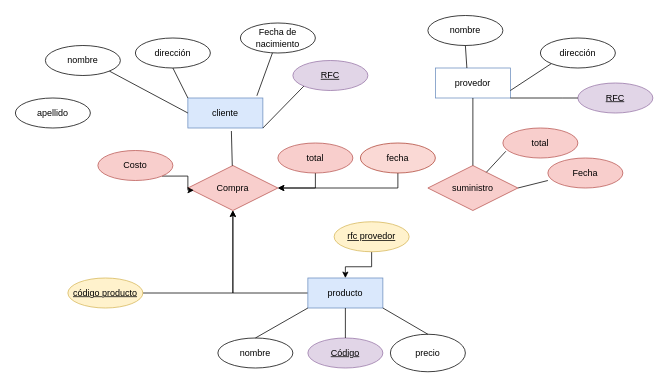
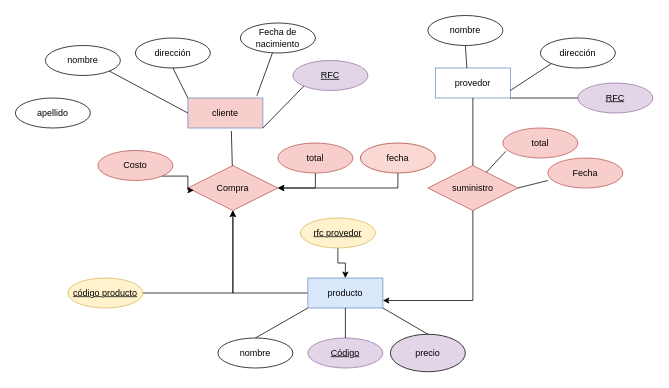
  <mxCell id="0" />
  <mxCell id="1" parent="0" />
- <mxCell id="2" value="cliente" style="whiteSpace=wrap;html=1;align=center;fillColor=#dae8fc;strokeColor=#6c8ebf;" parent="1" vertex="1"><mxGeometry x="250" y="130" width="100" height="40" as="geometry" /></mxCell>
+ <mxCell id="2" value="cliente" style="whiteSpace=wrap;html=1;align=center;fillColor=#f8cecc;strokeColor=#6c8ebf;" parent="1" vertex="1"><mxGeometry x="250" y="130" width="100" height="40" as="geometry" /></mxCell>
  <mxCell id="3" style="edgeStyle=orthogonalEdgeStyle;rounded=0;orthogonalLoop=1;jettySize=auto;html=1;exitX=0;exitY=0.5;exitDx=0;exitDy=0;entryX=0.5;entryY=1;entryDx=0;entryDy=0;" parent="1" source="4" target="15" edge="1"><mxGeometry relative="1" as="geometry" /></mxCell>
  <mxCell id="4" value="producto" style="whiteSpace=wrap;html=1;align=center;fillColor=#dae8fc;strokeColor=#6c8ebf;" parent="1" vertex="1"><mxGeometry x="410" y="370" width="100" height="40" as="geometry" /></mxCell>
  <mxCell id="5" value="provedor" style="whiteSpace=wrap;html=1;align=center;fillColor=#ffffff;strokeColor=#6c8ebf;" parent="1" vertex="1"><mxGeometry x="580" y="90" width="100" height="40" as="geometry" /></mxCell>
  <mxCell id="6" value="" style="endArrow=none;html=1;rounded=0;exitX=0.92;exitY=-0.075;exitDx=0;exitDy=0;exitPerimeter=0;" parent="1" source="2" target="7" edge="1"><mxGeometry width="50" height="50" relative="1" as="geometry"><mxPoint x="360" y="120" as="sourcePoint" /><mxPoint x="290" y="120" as="targetPoint" /></mxGeometry></mxCell>
  <mxCell id="7" value="&lt;font style=&quot;vertical-align: inherit;&quot;&gt;&lt;font style=&quot;vertical-align: inherit;&quot;&gt;Fecha de nacimiento&lt;/font&gt;&lt;/font&gt;" style="ellipse;whiteSpace=wrap;html=1;align=center;" parent="1" vertex="1"><mxGeometry x="320" y="30" width="100" height="40" as="geometry" /></mxCell>
  <mxCell id="8" value="&lt;font style=&quot;vertical-align: inherit;&quot;&gt;&lt;font style=&quot;vertical-align: inherit;&quot;&gt;dirección&lt;/font&gt;&lt;/font&gt;" style="ellipse;whiteSpace=wrap;html=1;align=center;" parent="1" vertex="1"><mxGeometry x="180" y="50" width="100" height="40" as="geometry" /></mxCell>
  <mxCell id="9" value="" style="endArrow=none;html=1;rounded=0;exitX=0;exitY=0;exitDx=0;exitDy=0;entryX=0.5;entryY=1;entryDx=0;entryDy=0;" parent="1" source="2" target="8" edge="1"><mxGeometry width="50" height="50" relative="1" as="geometry"><mxPoint x="310" y="440" as="sourcePoint" /><mxPoint x="200" y="100" as="targetPoint" /></mxGeometry></mxCell>
  <mxCell id="10" value="&lt;font style=&quot;vertical-align: inherit;&quot;&gt;&lt;font style=&quot;vertical-align: inherit;&quot;&gt;nombre&lt;/font&gt;&lt;/font&gt;" style="ellipse;whiteSpace=wrap;html=1;align=center;" parent="1" vertex="1"><mxGeometry x="60" y="60" width="100" height="40" as="geometry" /></mxCell>
  <mxCell id="11" value="&lt;font style=&quot;vertical-align: inherit;&quot;&gt;&lt;font style=&quot;vertical-align: inherit;&quot;&gt;RFC&lt;/font&gt;&lt;/font&gt;" style="ellipse;whiteSpace=wrap;html=1;align=center;fontStyle=4;fillColor=#e1d5e7;strokeColor=#9673a6;" parent="1" vertex="1"><mxGeometry x="390" y="80" width="100" height="40" as="geometry" /></mxCell>
  <mxCell id="12" value="&lt;font style=&quot;vertical-align: inherit;&quot;&gt;&lt;font style=&quot;vertical-align: inherit;&quot;&gt;apellido&lt;/font&gt;&lt;/font&gt;" style="ellipse;whiteSpace=wrap;html=1;align=center;" parent="1" vertex="1"><mxGeometry x="20" y="130" width="100" height="40" as="geometry" /></mxCell>
  <mxCell id="13" value="" style="endArrow=none;html=1;rounded=0;entryX=1;entryY=1;entryDx=0;entryDy=0;exitX=0;exitY=0.5;exitDx=0;exitDy=0;" parent="1" source="2" target="10" edge="1"><mxGeometry width="50" height="50" relative="1" as="geometry"><mxPoint x="310" y="440" as="sourcePoint" /><mxPoint x="360" y="390" as="targetPoint" /></mxGeometry></mxCell>
  <mxCell id="14" value="" style="endArrow=none;html=1;rounded=0;entryX=0;entryY=1;entryDx=0;entryDy=0;exitX=1;exitY=1;exitDx=0;exitDy=0;" parent="1" source="2" target="11" edge="1"><mxGeometry width="50" height="50" relative="1" as="geometry"><mxPoint x="310" y="440" as="sourcePoint" /><mxPoint x="360" y="390" as="targetPoint" /></mxGeometry></mxCell>
  <mxCell id="15" value="&lt;font style=&quot;vertical-align: inherit;&quot;&gt;&lt;font style=&quot;vertical-align: inherit;&quot;&gt;Compra&lt;/font&gt;&lt;/font&gt;" style="shape=rhombus;perimeter=rhombusPerimeter;whiteSpace=wrap;html=1;align=center;fillColor=#f8cecc;strokeColor=#b85450;" parent="1" vertex="1"><mxGeometry x="250" y="220" width="120" height="60" as="geometry" /></mxCell>
  <mxCell id="16" value="&lt;font style=&quot;vertical-align: inherit;&quot;&gt;&lt;font style=&quot;vertical-align: inherit;&quot;&gt;nombre&lt;/font&gt;&lt;/font&gt;" style="ellipse;whiteSpace=wrap;html=1;align=center;" parent="1" vertex="1"><mxGeometry x="570" y="20" width="100" height="40" as="geometry" /></mxCell>
  <mxCell id="17" value="&lt;font style=&quot;vertical-align: inherit;&quot;&gt;&lt;font style=&quot;vertical-align: inherit;&quot;&gt;&lt;font style=&quot;vertical-align: inherit;&quot;&gt;&lt;font style=&quot;vertical-align: inherit;&quot;&gt;dirección&lt;/font&gt;&lt;/font&gt;&lt;/font&gt;&lt;/font&gt;" style="ellipse;whiteSpace=wrap;html=1;align=center;" parent="1" vertex="1"><mxGeometry x="720" y="50" width="100" height="40" as="geometry" /></mxCell>
  <mxCell id="18" value="&lt;font style=&quot;vertical-align: inherit;&quot;&gt;&lt;font style=&quot;vertical-align: inherit;&quot;&gt;RFC&lt;/font&gt;&lt;/font&gt;" style="ellipse;whiteSpace=wrap;html=1;align=center;fontStyle=4;fillColor=#e1d5e7;strokeColor=#9673a6;" parent="1" vertex="1"><mxGeometry x="770" y="110" width="100" height="40" as="geometry" /></mxCell>
  <mxCell id="19" value="" style="endArrow=none;html=1;rounded=0;entryX=0;entryY=1;entryDx=0;entryDy=0;exitX=1;exitY=0.75;exitDx=0;exitDy=0;" parent="1" source="5" target="17" edge="1"><mxGeometry width="50" height="50" relative="1" as="geometry"><mxPoint x="680" y="125" as="sourcePoint" /><mxPoint x="730" y="75" as="targetPoint" /></mxGeometry></mxCell>
  <mxCell id="20" value="" style="endArrow=none;html=1;rounded=0;entryX=0.5;entryY=1;entryDx=0;entryDy=0;exitX=0.42;exitY=0;exitDx=0;exitDy=0;exitPerimeter=0;" parent="1" source="5" target="16" edge="1"><mxGeometry width="50" height="50" relative="1" as="geometry"><mxPoint x="310" y="440" as="sourcePoint" /><mxPoint x="360" y="390" as="targetPoint" /></mxGeometry></mxCell>
  <mxCell id="21" value="" style="endArrow=none;html=1;rounded=0;exitX=1;exitY=1;exitDx=0;exitDy=0;entryX=0;entryY=0.5;entryDx=0;entryDy=0;" parent="1" source="5" target="18" edge="1"><mxGeometry width="50" height="50" relative="1" as="geometry"><mxPoint x="310" y="440" as="sourcePoint" /><mxPoint x="760" y="130" as="targetPoint" /><Array as="points"><mxPoint x="750" y="130" /></Array></mxGeometry></mxCell>
  <mxCell id="22" value="" style="endArrow=none;html=1;rounded=0;exitX=0.58;exitY=1.1;exitDx=0;exitDy=0;exitPerimeter=0;" parent="1" source="2" target="15" edge="1"><mxGeometry width="50" height="50" relative="1" as="geometry"><mxPoint x="310" y="440" as="sourcePoint" /><mxPoint x="360" y="390" as="targetPoint" /></mxGeometry></mxCell>
  <mxCell id="23" style="edgeStyle=orthogonalEdgeStyle;rounded=0;orthogonalLoop=1;jettySize=auto;html=1;exitX=1;exitY=0.5;exitDx=0;exitDy=0;entryX=0.5;entryY=1;entryDx=0;entryDy=0;" parent="1" source="24" target="15" edge="1"><mxGeometry relative="1" as="geometry" /></mxCell>
  <mxCell id="24" value="código producto" style="ellipse;whiteSpace=wrap;html=1;align=center;fontStyle=4;fillColor=#fff2cc;strokeColor=#d6b656;" parent="1" vertex="1"><mxGeometry x="90" y="370" width="100" height="40" as="geometry" /></mxCell>
  <mxCell id="25" value="&lt;font style=&quot;vertical-align: inherit;&quot;&gt;&lt;font style=&quot;vertical-align: inherit;&quot;&gt;Código&lt;/font&gt;&lt;/font&gt;" style="ellipse;whiteSpace=wrap;html=1;align=center;fontStyle=4;fillColor=#e1d5e7;strokeColor=#9673a6;" parent="1" vertex="1"><mxGeometry x="410" y="450" width="100" height="40" as="geometry" /></mxCell>
  <mxCell id="26" value="" style="endArrow=none;html=1;rounded=0;entryX=0.5;entryY=0;entryDx=0;entryDy=0;" parent="1" target="25" edge="1"><mxGeometry width="50" height="50" relative="1" as="geometry"><mxPoint x="460" y="410" as="sourcePoint" /><mxPoint x="360" y="390" as="targetPoint" /></mxGeometry></mxCell>
+ <mxCell id="27" style="edgeStyle=orthogonalEdgeStyle;rounded=0;orthogonalLoop=1;jettySize=auto;html=1;exitX=0.5;exitY=1;exitDx=0;exitDy=0;entryX=1;entryY=0.75;entryDx=0;entryDy=0;" parent="1" source="28" target="4" edge="1"><mxGeometry relative="1" as="geometry" /></mxCell>
  <mxCell id="28" value="&lt;font style=&quot;vertical-align: inherit;&quot;&gt;&lt;font style=&quot;vertical-align: inherit;&quot;&gt;suministro&lt;/font&gt;&lt;/font&gt;" style="shape=rhombus;perimeter=rhombusPerimeter;whiteSpace=wrap;html=1;align=center;fillColor=#f8cecc;strokeColor=#b85450;" parent="1" vertex="1"><mxGeometry x="570" y="220" width="120" height="60" as="geometry" /></mxCell>
  <mxCell id="29" value="" style="endArrow=none;html=1;rounded=0;entryX=0.5;entryY=1;entryDx=0;entryDy=0;exitX=0.5;exitY=0;exitDx=0;exitDy=0;" parent="1" source="28" target="5" edge="1"><mxGeometry width="50" height="50" relative="1" as="geometry"><mxPoint x="595" y="200" as="sourcePoint" /><mxPoint x="645" y="150" as="targetPoint" /></mxGeometry></mxCell>
  <mxCell id="30" style="edgeStyle=orthogonalEdgeStyle;rounded=0;orthogonalLoop=1;jettySize=auto;html=1;exitX=0.5;exitY=1;exitDx=0;exitDy=0;entryX=0.5;entryY=0;entryDx=0;entryDy=0;" parent="1" source="31" target="4" edge="1"><mxGeometry relative="1" as="geometry" /></mxCell>
- <mxCell id="31" value="&lt;font style=&quot;vertical-align: inherit;&quot;&gt;&lt;font style=&quot;vertical-align: inherit;&quot;&gt;rfc provedor&lt;/font&gt;&lt;/font&gt;" style="ellipse;html=1;align=center;whiteSpace=wrap;labelBackgroundColor=none;fontStyle=4;fillColor=#fff2cc;strokeColor=#d6b656;" parent="1" vertex="1"><mxGeometry x="445" y="295" width="100" height="40" as="geometry" /></mxCell>
+ <mxCell id="31" value="&lt;font style=&quot;vertical-align: inherit;&quot;&gt;&lt;font style=&quot;vertical-align: inherit;&quot;&gt;rfc provedor&lt;/font&gt;&lt;/font&gt;" style="ellipse;html=1;align=center;whiteSpace=wrap;labelBackgroundColor=none;fontStyle=4;fillColor=#fff2cc;strokeColor=#d6b656;" parent="1" vertex="1"><mxGeometry x="400" y="290" width="100" height="40" as="geometry" /></mxCell>
  <mxCell id="32" style="edgeStyle=orthogonalEdgeStyle;rounded=0;orthogonalLoop=1;jettySize=auto;html=1;exitX=1;exitY=1;exitDx=0;exitDy=0;entryX=0.067;entryY=0.55;entryDx=0;entryDy=0;entryPerimeter=0;" parent="1" source="33" target="15" edge="1"><mxGeometry relative="1" as="geometry" /></mxCell>
  <mxCell id="33" value="&lt;font style=&quot;vertical-align: inherit;&quot;&gt;&lt;font style=&quot;vertical-align: inherit;&quot;&gt;Costo&lt;/font&gt;&lt;/font&gt;" style="ellipse;whiteSpace=wrap;html=1;align=center;labelBackgroundColor=none;fillColor=#f8cecc;strokeColor=#b85450;" parent="1" vertex="1"><mxGeometry x="130" y="200" width="100" height="40" as="geometry" /></mxCell>
  <mxCell id="34" style="edgeStyle=orthogonalEdgeStyle;rounded=0;orthogonalLoop=1;jettySize=auto;html=1;exitX=0.5;exitY=1;exitDx=0;exitDy=0;entryX=1;entryY=0.5;entryDx=0;entryDy=0;" parent="1" source="35" target="15" edge="1"><mxGeometry relative="1" as="geometry" /></mxCell>
  <mxCell id="35" value="&lt;font style=&quot;vertical-align: inherit;&quot;&gt;&lt;font style=&quot;vertical-align: inherit;&quot;&gt;total&lt;/font&gt;&lt;/font&gt;" style="ellipse;whiteSpace=wrap;html=1;align=center;labelBackgroundColor=none;fillColor=#f8cecc;strokeColor=#b85450;" parent="1" vertex="1"><mxGeometry x="370" y="190" width="100" height="40" as="geometry" /></mxCell>
  <mxCell id="36" value="nombre" style="ellipse;whiteSpace=wrap;html=1;align=center;labelBackgroundColor=none;" parent="1" vertex="1"><mxGeometry x="290" y="450" width="100" height="40" as="geometry" /></mxCell>
- <mxCell id="37" value="precio" style="ellipse;whiteSpace=wrap;html=1;align=center;labelBackgroundColor=none;" parent="1" vertex="1"><mxGeometry x="520" y="445" width="100" height="50" as="geometry" /></mxCell>
+ <mxCell id="37" value="precio" style="ellipse;whiteSpace=wrap;html=1;align=center;labelBackgroundColor=none;fillColor=#e1d5e7;" parent="1" vertex="1"><mxGeometry x="520" y="445" width="100" height="50" as="geometry" /></mxCell>
  <mxCell id="38" value="" style="endArrow=none;html=1;rounded=0;exitX=0.5;exitY=0;exitDx=0;exitDy=0;entryX=0;entryY=1;entryDx=0;entryDy=0;" parent="1" source="36" target="4" edge="1"><mxGeometry width="50" height="50" relative="1" as="geometry"><mxPoint x="310" y="430" as="sourcePoint" /><mxPoint x="360" y="380" as="targetPoint" /><Array as="points" /></mxGeometry></mxCell>
  <mxCell id="39" value="" style="endArrow=none;html=1;rounded=0;exitX=1;exitY=1;exitDx=0;exitDy=0;entryX=0.5;entryY=0;entryDx=0;entryDy=0;" parent="1" source="4" target="37" edge="1"><mxGeometry width="50" height="50" relative="1" as="geometry"><mxPoint x="510" y="460" as="sourcePoint" /><mxPoint x="560" y="410" as="targetPoint" /></mxGeometry></mxCell>
  <mxCell id="40" style="edgeStyle=orthogonalEdgeStyle;rounded=0;orthogonalLoop=1;jettySize=auto;html=1;exitX=0.5;exitY=1;exitDx=0;exitDy=0;" parent="1" source="41" target="15" edge="1"><mxGeometry relative="1" as="geometry" /></mxCell>
  <mxCell id="41" value="fecha" style="ellipse;whiteSpace=wrap;html=1;align=center;labelBackgroundColor=none;labelBorderColor=none;fillColor=#fad9d5;strokeColor=#ae4132;" parent="1" vertex="1"><mxGeometry x="480" y="190" width="100" height="40" as="geometry" /></mxCell>
  <mxCell id="42" value="&lt;font style=&quot;vertical-align: inherit;&quot;&gt;&lt;font style=&quot;vertical-align: inherit;&quot;&gt;total&lt;/font&gt;&lt;/font&gt;" style="ellipse;whiteSpace=wrap;html=1;align=center;fillColor=#f8cecc;strokeColor=#b85450;" vertex="1" parent="1"><mxGeometry x="670" y="170" width="100" height="40" as="geometry" /></mxCell>
  <mxCell id="43" value="&lt;font style=&quot;vertical-align: inherit;&quot;&gt;&lt;font style=&quot;vertical-align: inherit;&quot;&gt;Fecha&lt;/font&gt;&lt;/font&gt;" style="ellipse;whiteSpace=wrap;html=1;align=center;fillColor=#f8cecc;strokeColor=#b85450;" vertex="1" parent="1"><mxGeometry x="730" y="210" width="100" height="40" as="geometry" /></mxCell>
  <mxCell id="44" value="" style="endArrow=none;html=1;rounded=0;entryX=0;entryY=0.75;entryDx=0;entryDy=0;entryPerimeter=0;exitX=1;exitY=0.5;exitDx=0;exitDy=0;" edge="1" parent="1" source="28" target="43"><mxGeometry width="50" height="50" relative="1" as="geometry"><mxPoint x="680" y="275" as="sourcePoint" /><mxPoint x="730" y="225" as="targetPoint" /></mxGeometry></mxCell>
  <mxCell id="45" value="" style="endArrow=none;html=1;rounded=0;entryX=0.04;entryY=0.775;entryDx=0;entryDy=0;entryPerimeter=0;exitX=0.65;exitY=0.15;exitDx=0;exitDy=0;exitPerimeter=0;" edge="1" parent="1" source="28" target="42"><mxGeometry width="50" height="50" relative="1" as="geometry"><mxPoint x="620" y="235" as="sourcePoint" /><mxPoint x="670" y="185" as="targetPoint" /></mxGeometry></mxCell>
